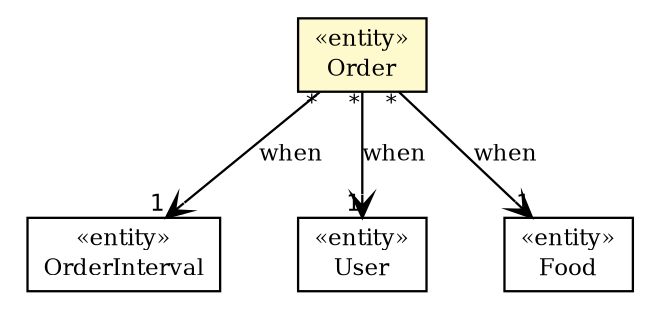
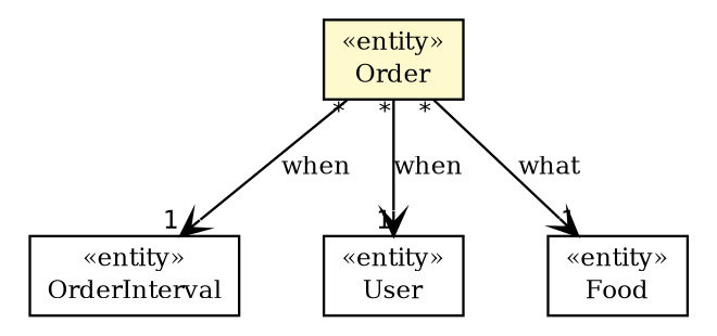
  digraph {
    fontname="DejaVu Serif"
    nodesep=0.25
    ranksep=0.5
    node [fontcolor=black fontname="DejaVu Serif" fontsize=10.0 shape=plaintext]
    edge [arrowhead=open color=black fontcolor=black fontname="DejaVu Serif" fontsize=10.0 headlabel=1 headport=p labelfontname=Helvetica labelfontsize=10 taillabel="*" tailport=p]
    n1 [label=<<table title="hu.sch.kfc.server.domain.OrderInterval" border="0" cellborder="1" cellspacing="0" cellpadding="2" port="p" href="./OrderInterval.html"> 		<tr><td><table border="0" cellspacing="0" cellpadding="1"> <tr><td align="center" balign="center"> &#171;entity&#187; </td></tr> <tr><td align="center" balign="center"> OrderInterval </td></tr> 		</table></td></tr> 		</table>>]
    n2 [label=<<table title="hu.sch.kfc.server.domain.Order" border="0" cellborder="1" cellspacing="0" cellpadding="2" port="p" bgcolor="lemonChiffon" href="./Order.html"> 		<tr><td><table border="0" cellspacing="0" cellpadding="1"> <tr><td align="center" balign="center"> &#171;entity&#187; </td></tr> <tr><td align="center" balign="center"> Order </td></tr> 		</table></td></tr> 		</table>>]
    n3 [label=<<table title="hu.sch.kfc.server.domain.User" border="0" cellborder="1" cellspacing="0" cellpadding="2" port="p" href="./User.html"> 		<tr><td><table border="0" cellspacing="0" cellpadding="1"> <tr><td align="center" balign="center"> &#171;entity&#187; </td></tr> <tr><td align="center" balign="center"> User </td></tr> 		</table></td></tr> 		</table>>]
    n4 [label=<<table title="hu.sch.kfc.server.domain.Food" border="0" cellborder="1" cellspacing="0" cellpadding="2" port="p" href="./Food.html"> 		<tr><td><table border="0" cellspacing="0" cellpadding="1"> <tr><td align="center" balign="center"> &#171;entity&#187; </td></tr> <tr><td align="center" balign="center"> Food </td></tr> 		</table></td></tr> 		</table>>]
    n2 -> n1 [label=when]
    n2 -> n3 [label=when]
-   n2 -> n4 [label=when]
+   n2 -> n4 [label=what]
  }
